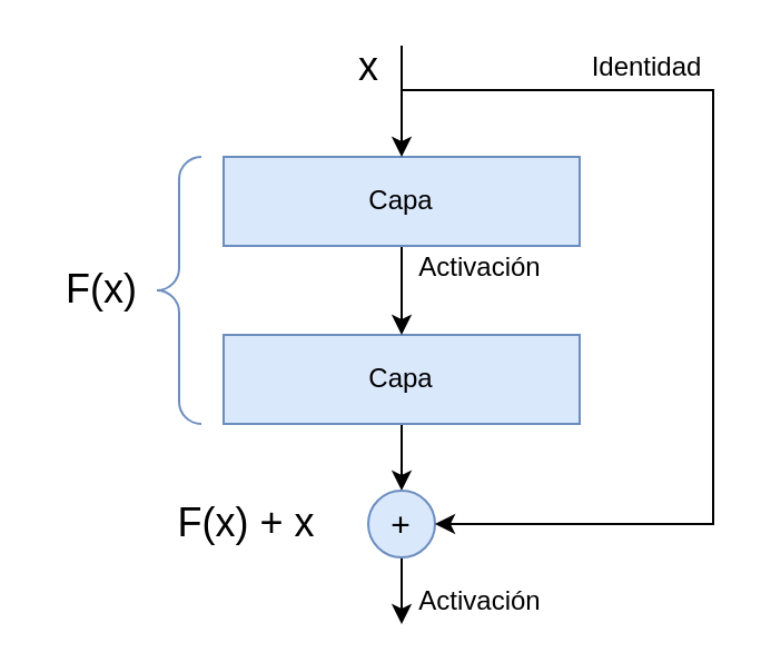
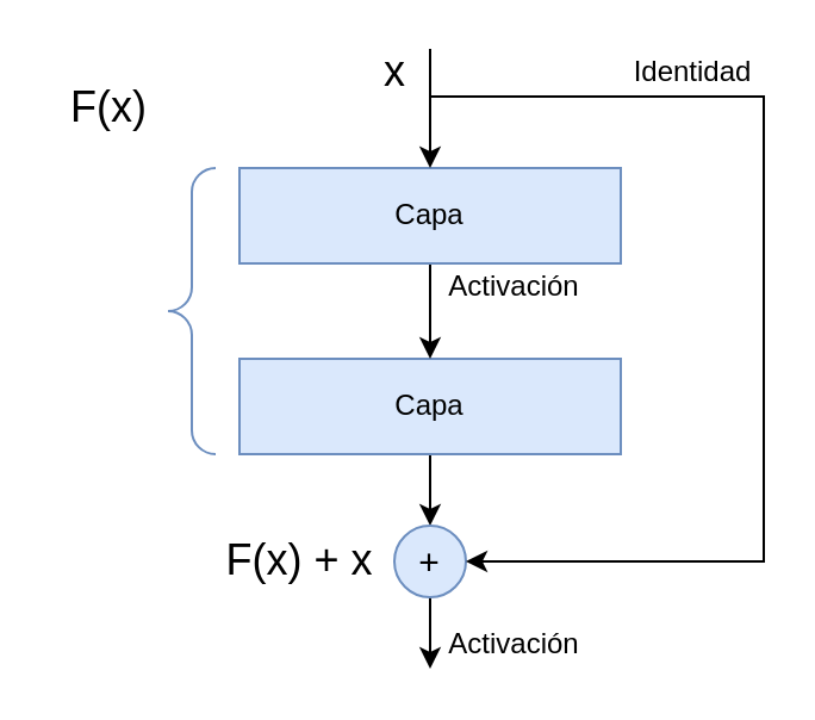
  <mxCell id="0" />
  <mxCell id="1" parent="0" />
  <mxCell id="2" style="edgeStyle=orthogonalEdgeStyle;rounded=0;orthogonalLoop=1;jettySize=auto;html=1;entryX=0.5;entryY=0;entryDx=0;entryDy=0;" edge="1" parent="1" source="3" target="7"><mxGeometry relative="1" as="geometry" /></mxCell>
  <mxCell id="3" value="Capa" style="rounded=0;whiteSpace=wrap;html=1;fillColor=#dae8fc;strokeColor=#6c8ebf;" vertex="1" parent="1"><mxGeometry x="100" y="150" width="160" height="40" as="geometry" /></mxCell>
  <mxCell id="4" style="edgeStyle=orthogonalEdgeStyle;rounded=0;orthogonalLoop=1;jettySize=auto;html=1;entryX=0.5;entryY=0;entryDx=0;entryDy=0;" edge="1" parent="1" source="5" target="3"><mxGeometry relative="1" as="geometry" /></mxCell>
  <mxCell id="5" value="Capa" style="rounded=0;whiteSpace=wrap;html=1;fillColor=#dae8fc;strokeColor=#6c8ebf;" vertex="1" parent="1"><mxGeometry x="100" y="70" width="160" height="40" as="geometry" /></mxCell>
  <mxCell id="6" style="edgeStyle=orthogonalEdgeStyle;rounded=0;orthogonalLoop=1;jettySize=auto;html=1;" edge="1" parent="1" source="7"><mxGeometry relative="1" as="geometry"><mxPoint x="180" y="280" as="targetPoint" /></mxGeometry></mxCell>
  <mxCell id="7" value="&lt;font style=&quot;font-size: 15px&quot;&gt;+&lt;/font&gt;" style="ellipse;whiteSpace=wrap;html=1;aspect=fixed;fillColor=#dae8fc;strokeColor=#6c8ebf;" vertex="1" parent="1"><mxGeometry x="165" y="220" width="30" height="30" as="geometry" /></mxCell>
  <mxCell id="8" value="" style="endArrow=classic;html=1;entryX=0.5;entryY=0;entryDx=0;entryDy=0;" edge="1" parent="1" target="5"><mxGeometry width="50" height="50" relative="1" as="geometry"><mxPoint x="180" y="20" as="sourcePoint" /><mxPoint x="190" y="150" as="targetPoint" /></mxGeometry></mxCell>
  <mxCell id="9" value="" style="endArrow=oval;html=1;startArrow=none;startFill=0;endFill=1;endSize=0;curved=1;" edge="1" parent="1"><mxGeometry width="50" height="50" relative="1" as="geometry"><mxPoint x="180" y="40" as="sourcePoint" /><mxPoint x="320" y="40" as="targetPoint" /></mxGeometry></mxCell>
  <mxCell id="10" value="" style="endArrow=none;html=1;curved=1;" edge="1" parent="1"><mxGeometry width="50" height="50" relative="1" as="geometry"><mxPoint x="320" y="235.5" as="sourcePoint" /><mxPoint x="320" y="39.5" as="targetPoint" /></mxGeometry></mxCell>
  <mxCell id="11" value="" style="endArrow=classic;html=1;entryX=1;entryY=0.5;entryDx=0;entryDy=0;" edge="1" parent="1" target="7"><mxGeometry width="50" height="50" relative="1" as="geometry"><mxPoint x="320" y="235" as="sourcePoint" /><mxPoint x="210" y="110" as="targetPoint" /></mxGeometry></mxCell>
  <mxCell id="12" value="&lt;font style=&quot;font-size: 18px&quot;&gt;x&lt;/font&gt;" style="text;html=1;align=center;verticalAlign=middle;resizable=0;points=[];autosize=1;" vertex="1" parent="1"><mxGeometry x="155" y="20" width="20" height="20" as="geometry" /></mxCell>
  <mxCell id="13" value="Activación" style="text;html=1;align=center;verticalAlign=middle;resizable=0;points=[];autosize=1;" vertex="1" parent="1"><mxGeometry x="180" y="110" width="70" height="20" as="geometry" /></mxCell>
  <mxCell id="14" value="Activación" style="text;html=1;align=center;verticalAlign=middle;resizable=0;points=[];autosize=1;" vertex="1" parent="1"><mxGeometry x="180" y="260" width="70" height="20" as="geometry" /></mxCell>
- <mxCell id="15" value="&lt;font style=&quot;font-size: 18px&quot;&gt;F(x) + x&lt;/font&gt;" style="text;html=1;align=center;verticalAlign=middle;resizable=0;points=[];autosize=1;" vertex="1" parent="1"><mxGeometry x="70" y="225" width="80" height="20" as="geometry" /></mxCell>
+ <mxCell id="15" value="&lt;font style=&quot;font-size: 18px&quot;&gt;F(x) + x&lt;/font&gt;" style="text;html=1;align=center;verticalAlign=middle;resizable=0;points=[];autosize=1;" vertex="1" parent="1"><mxGeometry x="85" y="225" width="80" height="20" as="geometry" /></mxCell>
  <mxCell id="16" value="Identidad" style="text;html=1;align=center;verticalAlign=middle;resizable=0;points=[];autosize=1;rotation=0;" vertex="1" parent="1"><mxGeometry x="260" y="20" width="60" height="20" as="geometry" /></mxCell>
- <mxCell id="17" value="&lt;font style=&quot;font-size: 18px&quot;&gt;F(x)&lt;/font&gt;" style="text;html=1;align=center;verticalAlign=middle;resizable=0;points=[];autosize=1;" vertex="1" parent="1"><mxGeometry x="20" y="120" width="50" height="20" as="geometry" /></mxCell>
+ <mxCell id="17" value="&lt;font style=&quot;font-size: 18px&quot;&gt;F(x)&lt;/font&gt;" style="text;html=1;align=center;verticalAlign=middle;resizable=0;points=[];autosize=1;" vertex="1" parent="1"><mxGeometry x="20" y="35" width="50" height="20" as="geometry" /></mxCell>
  <mxCell id="18" value="" style="labelPosition=right;align=left;strokeWidth=1;shape=mxgraph.mockup.markup.curlyBrace;html=1;shadow=0;dashed=0;strokeColor=#6c8ebf;direction=north;fillColor=#dae8fc;" vertex="1" parent="1"><mxGeometry x="70" y="70" width="20" height="120" as="geometry" /></mxCell>
